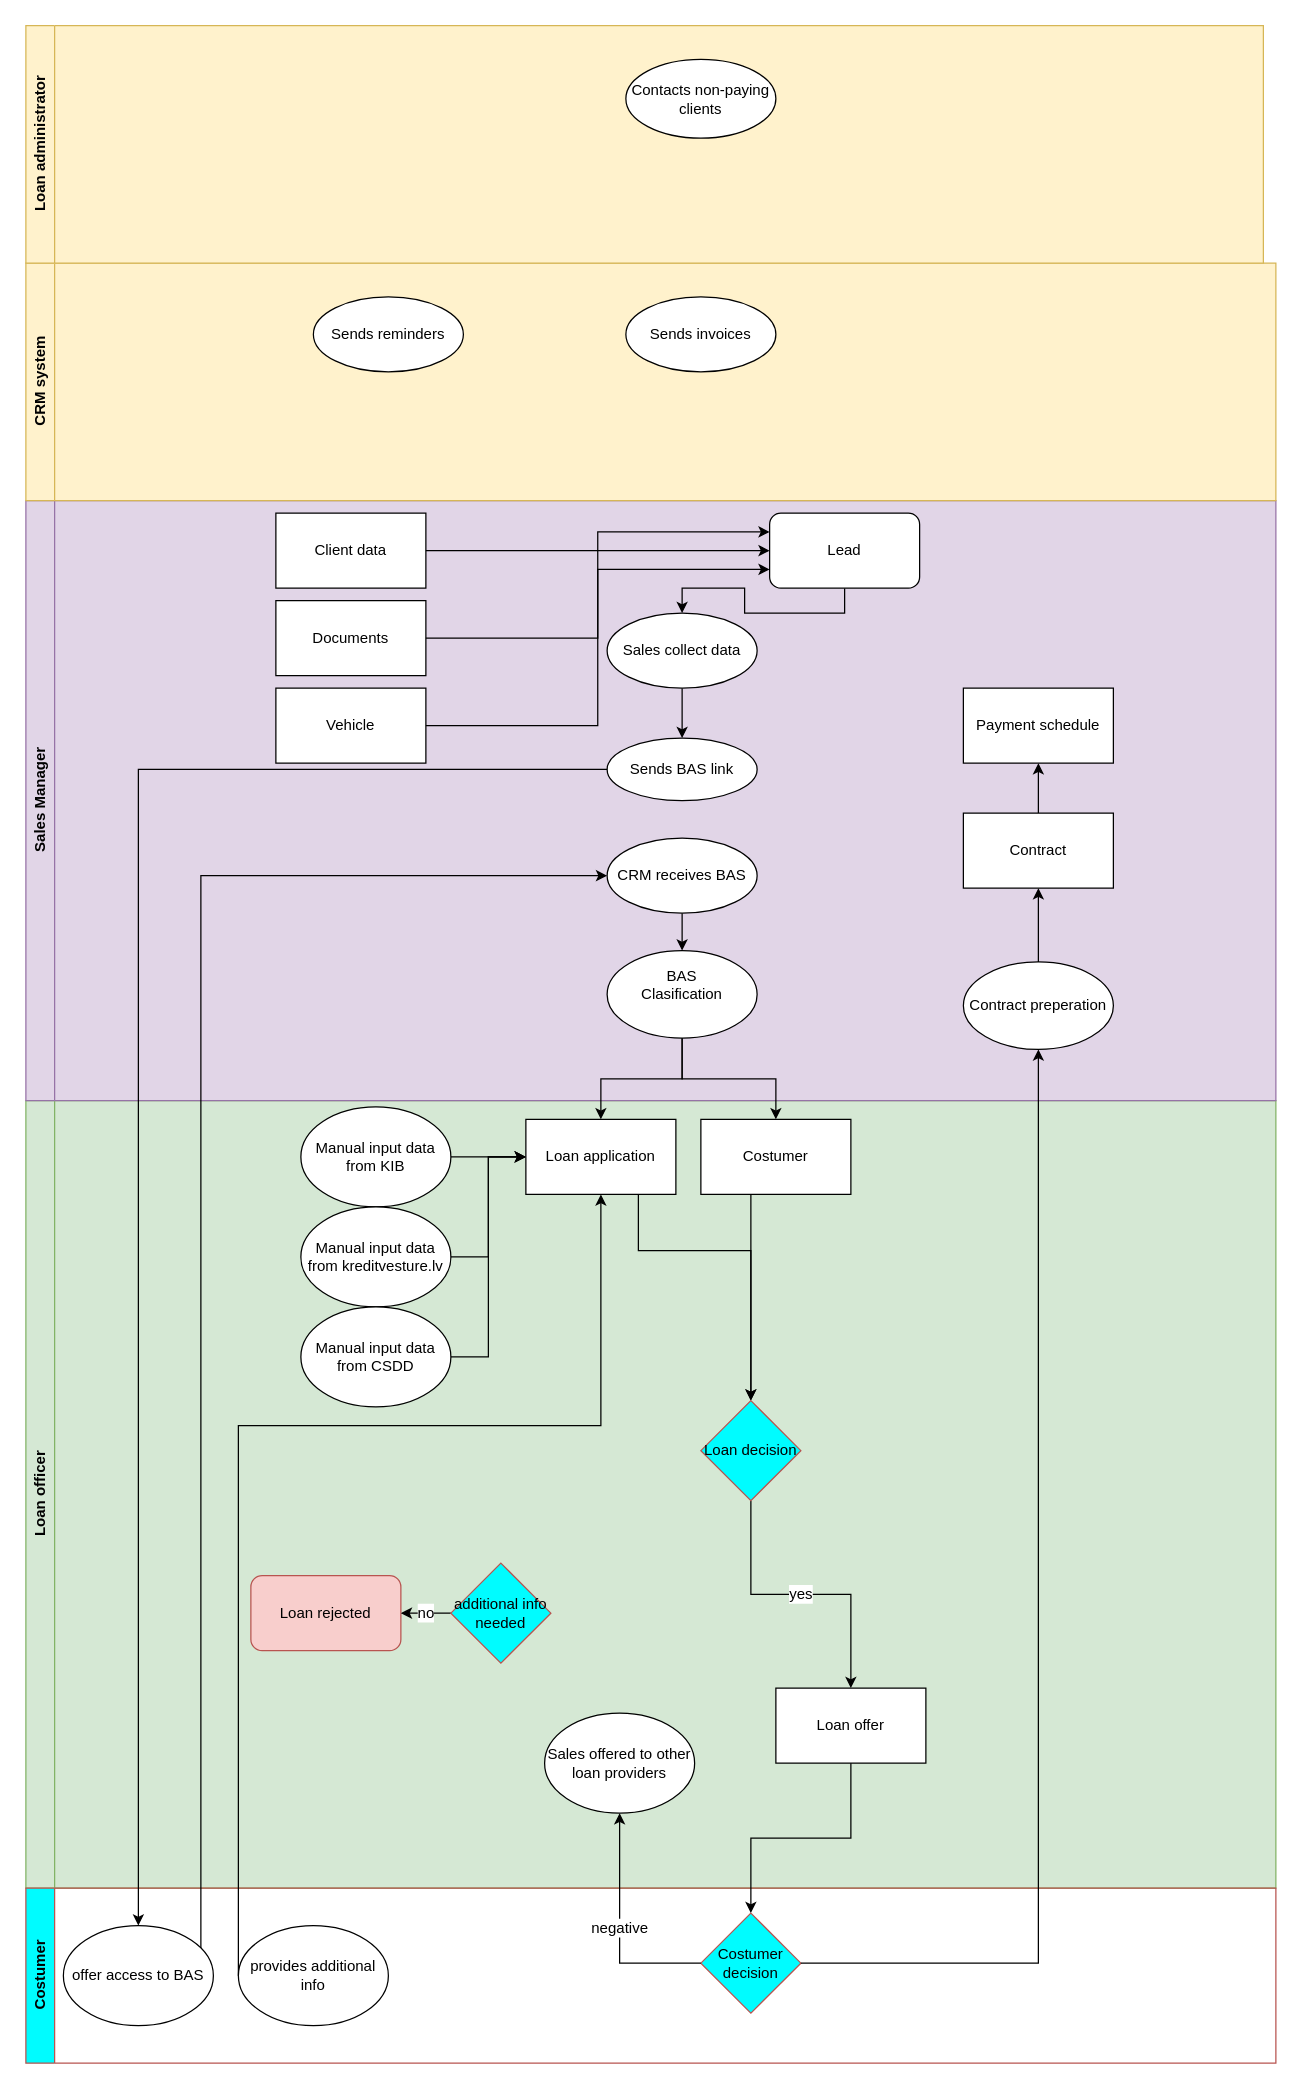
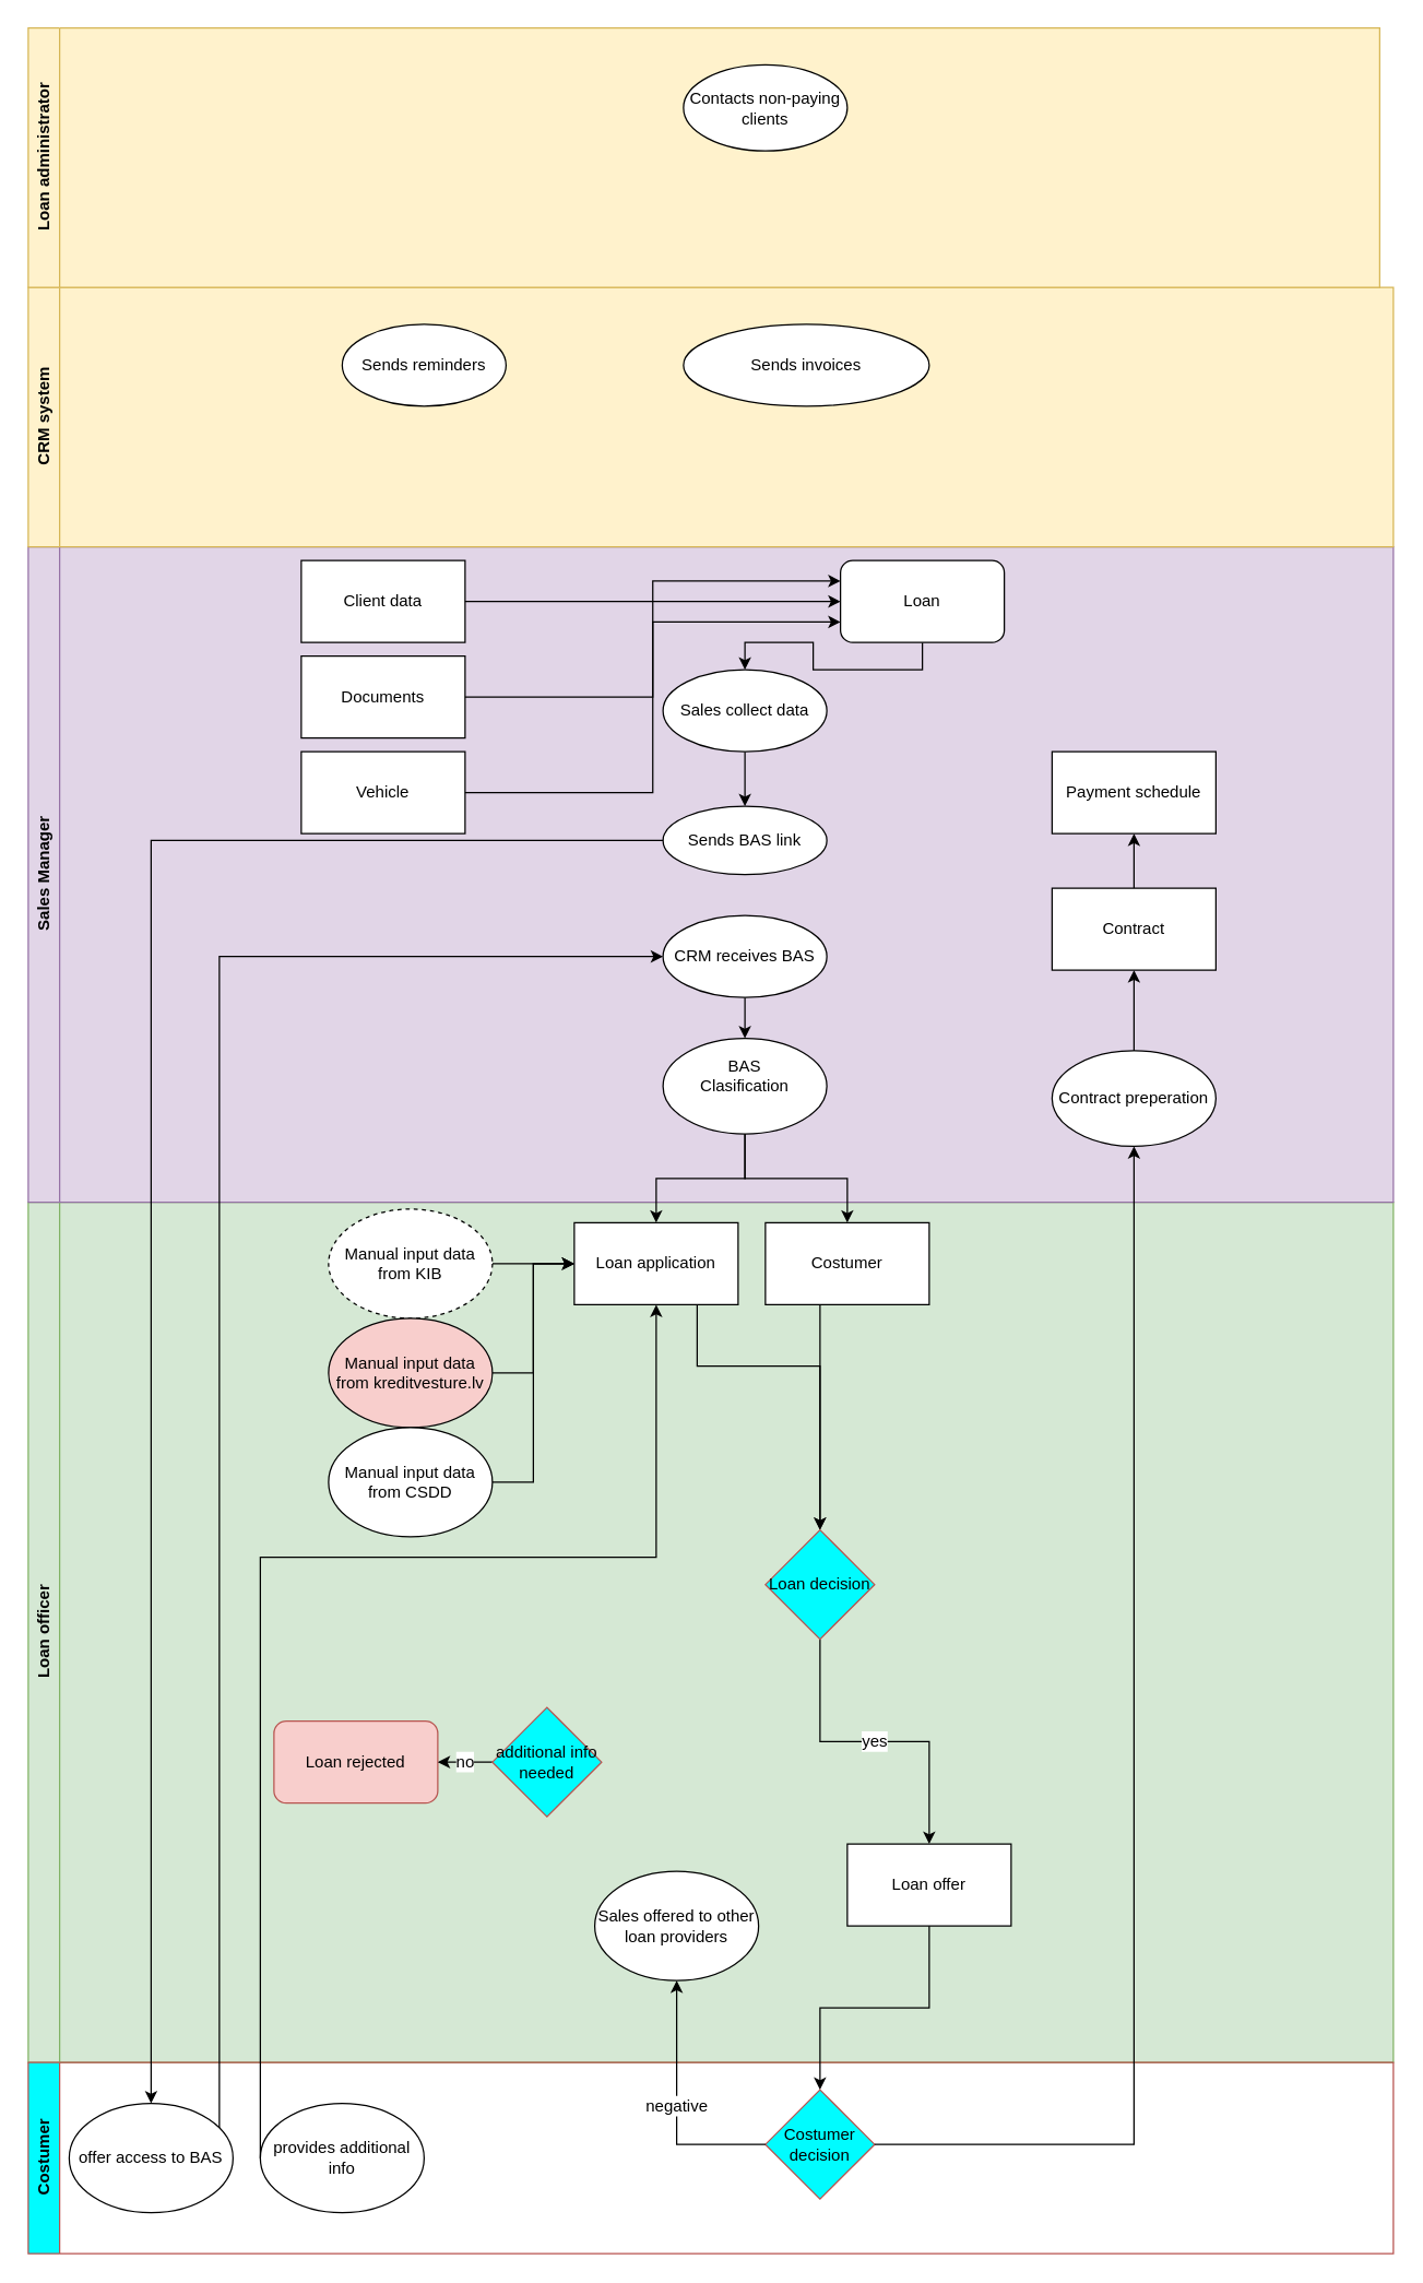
  <mxCell id="0" />
  <mxCell id="1" parent="0" />
  <mxCell id="2" value="&lt;div&gt;Loan officer&lt;/div&gt;" style="swimlane;horizontal=0;whiteSpace=wrap;html=1;fillColor=#D5E8D4;strokeColor=#82b366;swimlaneFillColor=#D5E8D4;" parent="1" vertex="1"><mxGeometry x="20" y="880" width="1000" height="630" as="geometry" /></mxCell>
  <mxCell id="3" style="edgeStyle=orthogonalEdgeStyle;rounded=0;orthogonalLoop=1;jettySize=auto;html=1;fontFamily=Helvetica;fontSize=12;fontColor=default;startSize=23;exitX=0.75;exitY=1;exitDx=0;exitDy=0;" edge="1" parent="2" source="4" target="16"><mxGeometry relative="1" as="geometry"><Array as="points"><mxPoint x="490" y="120" /><mxPoint x="580" y="120" /></Array></mxGeometry></mxCell>
  <mxCell id="4" value="&lt;div&gt;Loan application&lt;/div&gt;" style="rounded=0;whiteSpace=wrap;html=1;" parent="2" vertex="1"><mxGeometry x="400" y="15" width="120" height="60" as="geometry" /></mxCell>
  <mxCell id="5" style="edgeStyle=orthogonalEdgeStyle;rounded=0;orthogonalLoop=1;jettySize=auto;html=1;fontFamily=Helvetica;fontSize=12;fontColor=default;startSize=23;" edge="1" parent="2" source="6" target="16"><mxGeometry relative="1" as="geometry"><Array as="points"><mxPoint x="580" y="120" /><mxPoint x="580" y="120" /></Array></mxGeometry></mxCell>
  <mxCell id="6" value="&lt;div&gt;Costumer&lt;/div&gt;" style="rounded=0;whiteSpace=wrap;html=1;" parent="2" vertex="1"><mxGeometry x="540" y="15" width="120" height="60" as="geometry" /></mxCell>
  <mxCell id="7" style="edgeStyle=orthogonalEdgeStyle;rounded=0;orthogonalLoop=1;jettySize=auto;html=1;fontFamily=Helvetica;fontSize=12;fontColor=default;startSize=23;" edge="1" parent="2" source="8" target="4"><mxGeometry relative="1" as="geometry" /></mxCell>
- <mxCell id="8" value="Manual input data from KIB" style="ellipse;whiteSpace=wrap;html=1;" parent="2" vertex="1"><mxGeometry x="220" y="5" width="120" height="80" as="geometry" /></mxCell>
+ <mxCell id="8" value="Manual input data from KIB" style="ellipse;whiteSpace=wrap;html=1;dashed=1;" parent="2" vertex="1"><mxGeometry x="220" y="5" width="120" height="80" as="geometry" /></mxCell>
  <mxCell id="9" style="edgeStyle=orthogonalEdgeStyle;rounded=0;orthogonalLoop=1;jettySize=auto;html=1;entryX=0;entryY=0.5;entryDx=0;entryDy=0;fontFamily=Helvetica;fontSize=12;fontColor=default;startSize=23;" edge="1" parent="2" source="10" target="4"><mxGeometry relative="1" as="geometry" /></mxCell>
- <mxCell id="10" value="Manual input data from kreditvesture.lv" style="ellipse;whiteSpace=wrap;html=1;" parent="2" vertex="1"><mxGeometry x="220" y="85" width="120" height="80" as="geometry" /></mxCell>
+ <mxCell id="10" value="Manual input data from kreditvesture.lv" style="ellipse;whiteSpace=wrap;html=1;fillColor=#f8cecc;" parent="2" vertex="1"><mxGeometry x="220" y="85" width="120" height="80" as="geometry" /></mxCell>
  <mxCell id="11" style="edgeStyle=orthogonalEdgeStyle;rounded=0;orthogonalLoop=1;jettySize=auto;html=1;entryX=0;entryY=0.5;entryDx=0;entryDy=0;fontFamily=Helvetica;fontSize=12;fontColor=default;startSize=23;" edge="1" parent="2" source="12" target="4"><mxGeometry relative="1" as="geometry" /></mxCell>
  <mxCell id="12" value="Manual input data from CSDD" style="ellipse;whiteSpace=wrap;html=1;" parent="2" vertex="1"><mxGeometry x="220" y="165" width="120" height="80" as="geometry" /></mxCell>
  <mxCell id="13" value="&lt;div&gt;Loan offer&lt;/div&gt;" style="rounded=0;whiteSpace=wrap;html=1;" parent="2" vertex="1"><mxGeometry x="600" y="470" width="120" height="60" as="geometry" /></mxCell>
  <mxCell id="14" value="Sales offered to other loan providers" style="ellipse;whiteSpace=wrap;html=1;" parent="2" vertex="1"><mxGeometry x="415" y="490" width="120" height="80" as="geometry" /></mxCell>
  <mxCell id="15" value="yes" style="edgeStyle=orthogonalEdgeStyle;rounded=0;orthogonalLoop=1;jettySize=auto;html=1;fontFamily=Helvetica;fontSize=12;fontColor=default;startSize=23;" edge="1" parent="2" source="16" target="13"><mxGeometry relative="1" as="geometry" /></mxCell>
  <mxCell id="16" value="Loan decision" style="rhombus;whiteSpace=wrap;html=1;strokeColor=#b85450;align=center;verticalAlign=middle;fontFamily=Helvetica;fontSize=12;fontColor=default;startSize=23;fillColor=#00fcff;" vertex="1" parent="2"><mxGeometry x="540" y="240" width="80" height="80" as="geometry" /></mxCell>
  <mxCell id="17" value="&lt;div&gt;Loan rejected&lt;/div&gt;" style="rounded=1;whiteSpace=wrap;html=1;fillColor=#f8cecc;strokeColor=#b85450;" vertex="1" parent="2"><mxGeometry x="180" y="380" width="120" height="60" as="geometry" /></mxCell>
  <mxCell id="18" value="no" style="edgeStyle=orthogonalEdgeStyle;rounded=0;orthogonalLoop=1;jettySize=auto;html=1;entryX=1;entryY=0.5;entryDx=0;entryDy=0;fontFamily=Helvetica;fontSize=12;fontColor=default;startSize=23;" edge="1" parent="2" source="19" target="17"><mxGeometry relative="1" as="geometry" /></mxCell>
  <mxCell id="19" value="&lt;div&gt;additional info needed&lt;/div&gt;" style="rhombus;whiteSpace=wrap;html=1;strokeColor=#b85450;align=center;verticalAlign=middle;fontFamily=Helvetica;fontSize=12;fontColor=default;startSize=23;fillColor=#00fcff;" vertex="1" parent="2"><mxGeometry x="340" y="370" width="80" height="80" as="geometry" /></mxCell>
  <mxCell id="20" value="&lt;div&gt;Sales Manager&lt;/div&gt;" style="swimlane;horizontal=0;whiteSpace=wrap;html=1;fillColor=#E1D5E7;strokeColor=#9673a6;swimlaneFillColor=#E1D5E7;" parent="1" vertex="1"><mxGeometry x="20" y="400" width="1000" height="480" as="geometry" /></mxCell>
  <mxCell id="21" value="Vehicle" style="rounded=0;whiteSpace=wrap;html=1;" parent="20" vertex="1"><mxGeometry x="200" y="150" width="120" height="60" as="geometry" /></mxCell>
  <mxCell id="22" value="&lt;div&gt;Client data&lt;/div&gt;" style="rounded=0;whiteSpace=wrap;html=1;" parent="20" vertex="1"><mxGeometry x="200" y="10" width="120" height="60" as="geometry" /></mxCell>
  <mxCell id="23" value="&lt;div&gt;Documents&lt;/div&gt;" style="rounded=0;whiteSpace=wrap;html=1;" parent="20" vertex="1"><mxGeometry x="200" y="80" width="120" height="60" as="geometry" /></mxCell>
  <mxCell id="24" style="edgeStyle=orthogonalEdgeStyle;rounded=0;orthogonalLoop=1;jettySize=auto;html=1;exitX=0.5;exitY=1;exitDx=0;exitDy=0;entryX=0.5;entryY=0;entryDx=0;entryDy=0;fontFamily=Helvetica;fontSize=12;fontColor=default;startSize=23;" edge="1" parent="20" source="25" target="26"><mxGeometry relative="1" as="geometry" /></mxCell>
  <mxCell id="25" value="&lt;div&gt;Sales collect data&lt;/div&gt;" style="ellipse;whiteSpace=wrap;html=1;" parent="20" vertex="1"><mxGeometry x="465" y="90" width="120" height="60" as="geometry" /></mxCell>
  <mxCell id="26" value="&lt;div&gt;Sends BAS link&lt;/div&gt;" style="ellipse;whiteSpace=wrap;html=1;" parent="20" vertex="1"><mxGeometry x="465" y="190" width="120" height="50" as="geometry" /></mxCell>
  <mxCell id="27" style="edgeStyle=orthogonalEdgeStyle;rounded=0;orthogonalLoop=1;jettySize=auto;html=1;exitX=0.5;exitY=1;exitDx=0;exitDy=0;entryX=0.5;entryY=0;entryDx=0;entryDy=0;fontFamily=Helvetica;fontSize=12;fontColor=default;startSize=23;" edge="1" parent="20" source="28" target="29"><mxGeometry relative="1" as="geometry" /></mxCell>
  <mxCell id="28" value="&lt;div&gt;CRM receives BAS&lt;/div&gt;" style="ellipse;whiteSpace=wrap;html=1;" parent="20" vertex="1"><mxGeometry x="465" y="270" width="120" height="60" as="geometry" /></mxCell>
  <mxCell id="29" value="BAS&lt;div&gt;Clasification&lt;/div&gt;&lt;div&gt;&lt;br&gt;&lt;/div&gt;" style="ellipse;whiteSpace=wrap;html=1;" parent="20" vertex="1"><mxGeometry x="465" y="360" width="120" height="70" as="geometry" /></mxCell>
  <mxCell id="30" style="edgeStyle=orthogonalEdgeStyle;rounded=0;orthogonalLoop=1;jettySize=auto;html=1;entryX=0.5;entryY=1;entryDx=0;entryDy=0;fontFamily=Helvetica;fontSize=12;fontColor=default;startSize=23;" edge="1" parent="20" source="31" target="33"><mxGeometry relative="1" as="geometry" /></mxCell>
  <mxCell id="31" value="&lt;div&gt;Contract preperation&lt;/div&gt;" style="ellipse;whiteSpace=wrap;html=1;" vertex="1" parent="20"><mxGeometry x="750" y="369" width="120" height="70" as="geometry" /></mxCell>
  <mxCell id="32" style="edgeStyle=orthogonalEdgeStyle;rounded=0;orthogonalLoop=1;jettySize=auto;html=1;fontFamily=Helvetica;fontSize=12;fontColor=default;startSize=23;" edge="1" parent="20" source="33" target="34"><mxGeometry relative="1" as="geometry" /></mxCell>
  <mxCell id="33" value="&lt;div&gt;Contract&lt;/div&gt;" style="rounded=0;whiteSpace=wrap;html=1;" vertex="1" parent="20"><mxGeometry x="750" y="250" width="120" height="60" as="geometry" /></mxCell>
  <mxCell id="34" value="Payment schedule" style="rounded=0;whiteSpace=wrap;html=1;" vertex="1" parent="20"><mxGeometry x="750" y="150" width="120" height="60" as="geometry" /></mxCell>
  <mxCell id="35" style="edgeStyle=orthogonalEdgeStyle;rounded=0;orthogonalLoop=1;jettySize=auto;html=1;exitX=0.5;exitY=1;exitDx=0;exitDy=0;entryX=0.5;entryY=0;entryDx=0;entryDy=0;fontFamily=Helvetica;fontSize=12;fontColor=default;startSize=23;" edge="1" parent="1" source="36" target="25"><mxGeometry relative="1" as="geometry" /></mxCell>
- <mxCell id="36" value="&lt;div&gt;Lead&lt;/div&gt;" style="rounded=1;whiteSpace=wrap;html=1;" parent="1" vertex="1"><mxGeometry x="615" y="410" width="120" height="60" as="geometry" /></mxCell>
+ <mxCell id="36" value="&lt;div&gt;Loan&lt;/div&gt;" style="rounded=1;whiteSpace=wrap;html=1;" parent="1" vertex="1"><mxGeometry x="615" y="410" width="120" height="60" as="geometry" /></mxCell>
  <mxCell id="37" value="&lt;div&gt;Costumer&lt;/div&gt;" style="swimlane;horizontal=0;whiteSpace=wrap;html=1;strokeColor=#b85450;align=center;verticalAlign=middle;fontFamily=Helvetica;fontSize=12;fontColor=default;startSize=23;fillColor=#00fcff;" vertex="1" parent="1"><mxGeometry x="20" y="1510" width="1000" height="140" as="geometry" /></mxCell>
  <mxCell id="38" value="Costumer decision" style="rhombus;whiteSpace=wrap;html=1;strokeColor=#b85450;align=center;verticalAlign=middle;fontFamily=Helvetica;fontSize=12;fontColor=default;startSize=23;fillColor=#00fcff;" parent="37" vertex="1"><mxGeometry x="540" y="20" width="80" height="80" as="geometry" /></mxCell>
  <mxCell id="39" value="offer access to BAS" style="ellipse;whiteSpace=wrap;html=1;" vertex="1" parent="37"><mxGeometry x="30" y="30" width="120" height="80" as="geometry" /></mxCell>
  <mxCell id="40" value="provides additional info" style="ellipse;whiteSpace=wrap;html=1;" vertex="1" parent="37"><mxGeometry x="170" y="30" width="120" height="80" as="geometry" /></mxCell>
  <mxCell id="41" style="edgeStyle=orthogonalEdgeStyle;rounded=0;orthogonalLoop=1;jettySize=auto;html=1;exitX=1;exitY=0.5;exitDx=0;exitDy=0;fontFamily=Helvetica;fontSize=12;fontColor=default;startSize=23;" edge="1" parent="1" source="22" target="36"><mxGeometry relative="1" as="geometry" /></mxCell>
  <mxCell id="42" style="edgeStyle=orthogonalEdgeStyle;rounded=0;orthogonalLoop=1;jettySize=auto;html=1;exitX=1;exitY=0.5;exitDx=0;exitDy=0;entryX=0;entryY=0.75;entryDx=0;entryDy=0;fontFamily=Helvetica;fontSize=12;fontColor=default;startSize=23;" edge="1" parent="1" source="23" target="36"><mxGeometry relative="1" as="geometry" /></mxCell>
  <mxCell id="43" style="edgeStyle=orthogonalEdgeStyle;rounded=0;orthogonalLoop=1;jettySize=auto;html=1;entryX=0;entryY=0.25;entryDx=0;entryDy=0;fontFamily=Helvetica;fontSize=12;fontColor=default;startSize=23;" edge="1" parent="1" source="21" target="36"><mxGeometry relative="1" as="geometry" /></mxCell>
  <mxCell id="44" style="edgeStyle=orthogonalEdgeStyle;rounded=0;orthogonalLoop=1;jettySize=auto;html=1;exitX=0.5;exitY=1;exitDx=0;exitDy=0;fontFamily=Helvetica;fontSize=12;fontColor=default;startSize=23;" edge="1" parent="1" source="29" target="4"><mxGeometry relative="1" as="geometry" /></mxCell>
  <mxCell id="45" style="edgeStyle=orthogonalEdgeStyle;rounded=0;orthogonalLoop=1;jettySize=auto;html=1;fontFamily=Helvetica;fontSize=12;fontColor=default;startSize=23;" edge="1" parent="1" source="29" target="6"><mxGeometry relative="1" as="geometry" /></mxCell>
  <mxCell id="46" style="edgeStyle=orthogonalEdgeStyle;rounded=0;orthogonalLoop=1;jettySize=auto;html=1;entryX=0.5;entryY=0;entryDx=0;entryDy=0;fontFamily=Helvetica;fontSize=12;fontColor=default;startSize=23;" edge="1" parent="1" source="13" target="38"><mxGeometry relative="1" as="geometry" /></mxCell>
  <mxCell id="47" value="&lt;div&gt;negative&lt;/div&gt;" style="edgeStyle=orthogonalEdgeStyle;rounded=0;orthogonalLoop=1;jettySize=auto;html=1;entryX=0.5;entryY=1;entryDx=0;entryDy=0;fontFamily=Helvetica;fontSize=12;fontColor=default;startSize=23;" edge="1" parent="1" source="38" target="14"><mxGeometry relative="1" as="geometry" /></mxCell>
  <mxCell id="48" style="edgeStyle=orthogonalEdgeStyle;rounded=0;orthogonalLoop=1;jettySize=auto;html=1;entryX=0.5;entryY=1;entryDx=0;entryDy=0;fontFamily=Helvetica;fontSize=12;fontColor=default;startSize=23;" edge="1" parent="1" source="38" target="31"><mxGeometry relative="1" as="geometry" /></mxCell>
  <mxCell id="49" value="&lt;div&gt;CRM system&lt;/div&gt;" style="swimlane;horizontal=0;whiteSpace=wrap;html=1;fillColor=#FFF2CC;strokeColor=#d6b656;swimlaneFillColor=#FFF2CC;" vertex="1" parent="1"><mxGeometry x="20" y="210" width="1000" height="190" as="geometry" /></mxCell>
- <mxCell id="50" value="Sends invoices" style="ellipse;whiteSpace=wrap;html=1;" vertex="1" parent="49"><mxGeometry x="480" y="27" width="120" height="60" as="geometry" /></mxCell>
+ <mxCell id="50" value="Sends invoices" style="ellipse;whiteSpace=wrap;html=1;" vertex="1" parent="49"><mxGeometry x="480" y="27" width="180" height="60" as="geometry" /></mxCell>
  <mxCell id="51" value="Sends reminders" style="ellipse;whiteSpace=wrap;html=1;" vertex="1" parent="49"><mxGeometry x="230" y="27" width="120" height="60" as="geometry" /></mxCell>
  <mxCell id="52" value="&lt;div&gt;Loan administrator&lt;/div&gt;" style="swimlane;horizontal=0;whiteSpace=wrap;html=1;fillColor=#FFF2CC;strokeColor=#d6b656;swimlaneFillColor=#FFF2CC;" vertex="1" parent="1"><mxGeometry x="20" y="20" width="990" height="190" as="geometry" /></mxCell>
  <mxCell id="53" value="&lt;div&gt;Contacts non-paying clients&lt;/div&gt;" style="ellipse;whiteSpace=wrap;html=1;" vertex="1" parent="52"><mxGeometry x="480" y="27" width="120" height="63" as="geometry" /></mxCell>
  <mxCell id="54" style="edgeStyle=orthogonalEdgeStyle;rounded=0;orthogonalLoop=1;jettySize=auto;html=1;entryX=0.5;entryY=0;entryDx=0;entryDy=0;fontFamily=Helvetica;fontSize=12;fontColor=default;startSize=23;" edge="1" parent="1" source="26" target="39"><mxGeometry relative="1" as="geometry" /></mxCell>
  <mxCell id="55" style="edgeStyle=orthogonalEdgeStyle;rounded=0;orthogonalLoop=1;jettySize=auto;html=1;entryX=0;entryY=0.5;entryDx=0;entryDy=0;fontFamily=Helvetica;fontSize=12;fontColor=default;startSize=23;" edge="1" parent="1" source="39" target="28"><mxGeometry relative="1" as="geometry"><Array as="points"><mxPoint x="160" y="700" /></Array></mxGeometry></mxCell>
  <mxCell id="56" style="edgeStyle=orthogonalEdgeStyle;rounded=0;orthogonalLoop=1;jettySize=auto;html=1;entryX=0.5;entryY=1;entryDx=0;entryDy=0;fontFamily=Helvetica;fontSize=12;fontColor=default;startSize=23;" edge="1" parent="1" source="40" target="4"><mxGeometry relative="1" as="geometry"><Array as="points"><mxPoint x="190" y="1140" /><mxPoint x="480" y="1140" /></Array></mxGeometry></mxCell>
